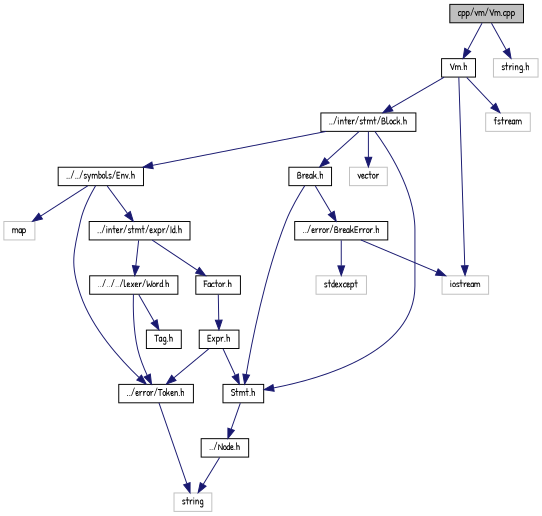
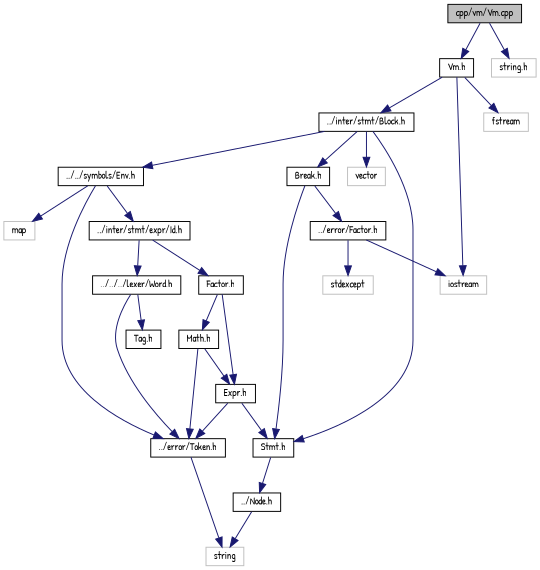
  digraph {
    fontname="Patrick Hand"
    node [color=black fillcolor=white fontname="Patrick Hand" fontsize=10 shape=record style=filled]
    edge [color=midnightblue fontname="Patrick Hand" fontsize=10 labelfontname=Helvetica labelfontsize=10 style=solid]
    n1 [fillcolor=grey75 fontcolor=black height=0.2 label="cpp/vm/Vm.cpp" width=0.4]
    n2 [height=0.2 label="Vm.h" width=0.4]
    n3 [color=grey75 height=0.2 label="string.h" width=0.4]
    n4 [height=0.2 label="../inter/stmt/Block.h" width=0.4]
    n5 [color=grey75 height=0.2 label=iostream width=0.4]
    n6 [color=grey75 height=0.2 label=fstream width=0.4]
    n7 [height=0.2 label="Stmt.h" width=0.4]
    n8 [height=0.2 label="../../symbols/Env.h" width=0.4]
    n9 [height=0.2 label="Break.h" width=0.4]
    n10 [color=grey75 height=0.2 label=vector width=0.4]
    n11 [height=0.2 label="../Node.h" width=0.4]
    n12 [color=grey75 height=0.2 label=map width=0.4]
    n13 [height=0.2 label="../error/Token.h" width=0.4]
    n14 [height=0.2 label="../inter/stmt/expr/Id.h" width=0.4]
-   n15 [height=0.2 label="../error/BreakError.h" width=0.4]
+   n15 [height=0.2 label="../error/Factor.h" width=0.4]
    n16 [color=grey75 height=0.2 label=string width=0.4]
    n17 [height=0.2 label="Factor.h" width=0.4]
    n18 [height=0.2 label="../../../lexer/Word.h" width=0.4]
    n19 [height=0.2 label="Expr.h" width=0.4]
+   n20 [height=0.2 label="Math.h" width=0.4]
    n21 [height=0.2 label="Tag.h" width=0.4]
    n22 [color=grey75 height=0.2 label=stdexcept width=0.4]
    n1 -> n2
    n1 -> n3
    n2 -> n4
    n2 -> n5
    n2 -> n6
    n4 -> n7
    n4 -> n8
    n4 -> n9
    n4 -> n10
    n7 -> n11
    n8 -> n12
    n8 -> n13
    n8 -> n14
    n9 -> n7
    n9 -> n15
    n11 -> n16
    n13 -> n16
    n14 -> n17
    n14 -> n18
    n15 -> n5
    n15 -> n22
    n17 -> n19
+   n17 -> n20
    n18 -> n13
    n18 -> n21
    n19 -> n7
    n19 -> n13
+   n20 -> n13
+   n20 -> n19
  }
